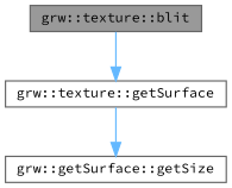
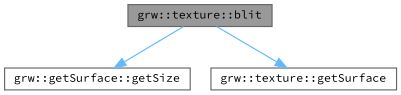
  digraph {
    fontname="Source Code Pro"
    rankdir=TB
    node [color=grey40 fillcolor=white fontname="Source Code Pro" fontsize=10 shape=box style=filled]
    edge [color=steelblue1 fontname="Source Code Pro" fontsize=10 labelfontname=Helvetica labelfontsize=10 style=solid]
    n1 [color=gray40 fillcolor=grey60 fontcolor=black height=0.2 label="grw::texture::blit" width=0.4]
    n2 [height=0.2 label="grw::getSurface::getSize" width=0.4]
    n3 [height=0.2 label="grw::texture::getSurface" width=0.4]
-   n3 -> n2
+   n1 -> n2
    n1 -> n3
  }
